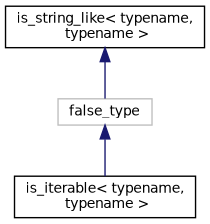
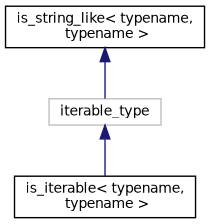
  digraph {
    rankdir=TB
    node [color=black fillcolor=white fontname=Helvetica fontsize=10 shape=record style=filled]
    edge [color=midnightblue dir=back fontname=Helvetica fontsize=10 labelfontname=Helvetica labelfontsize=10 style=solid]
-   n1 [color=grey75 height=0.2 label=false_type width=0.4]
+   n1 [color=grey75 height=0.2 label=iterable_type width=0.4]
    n2 [height=0.2 label="is_iterable\< typename,\l typename \>" width=0.4]
    n3 [height=0.2 label="is_string_like\< typename,\l typename \>" width=0.4]
    n1 -> n2
    n3 -> n1
  }
